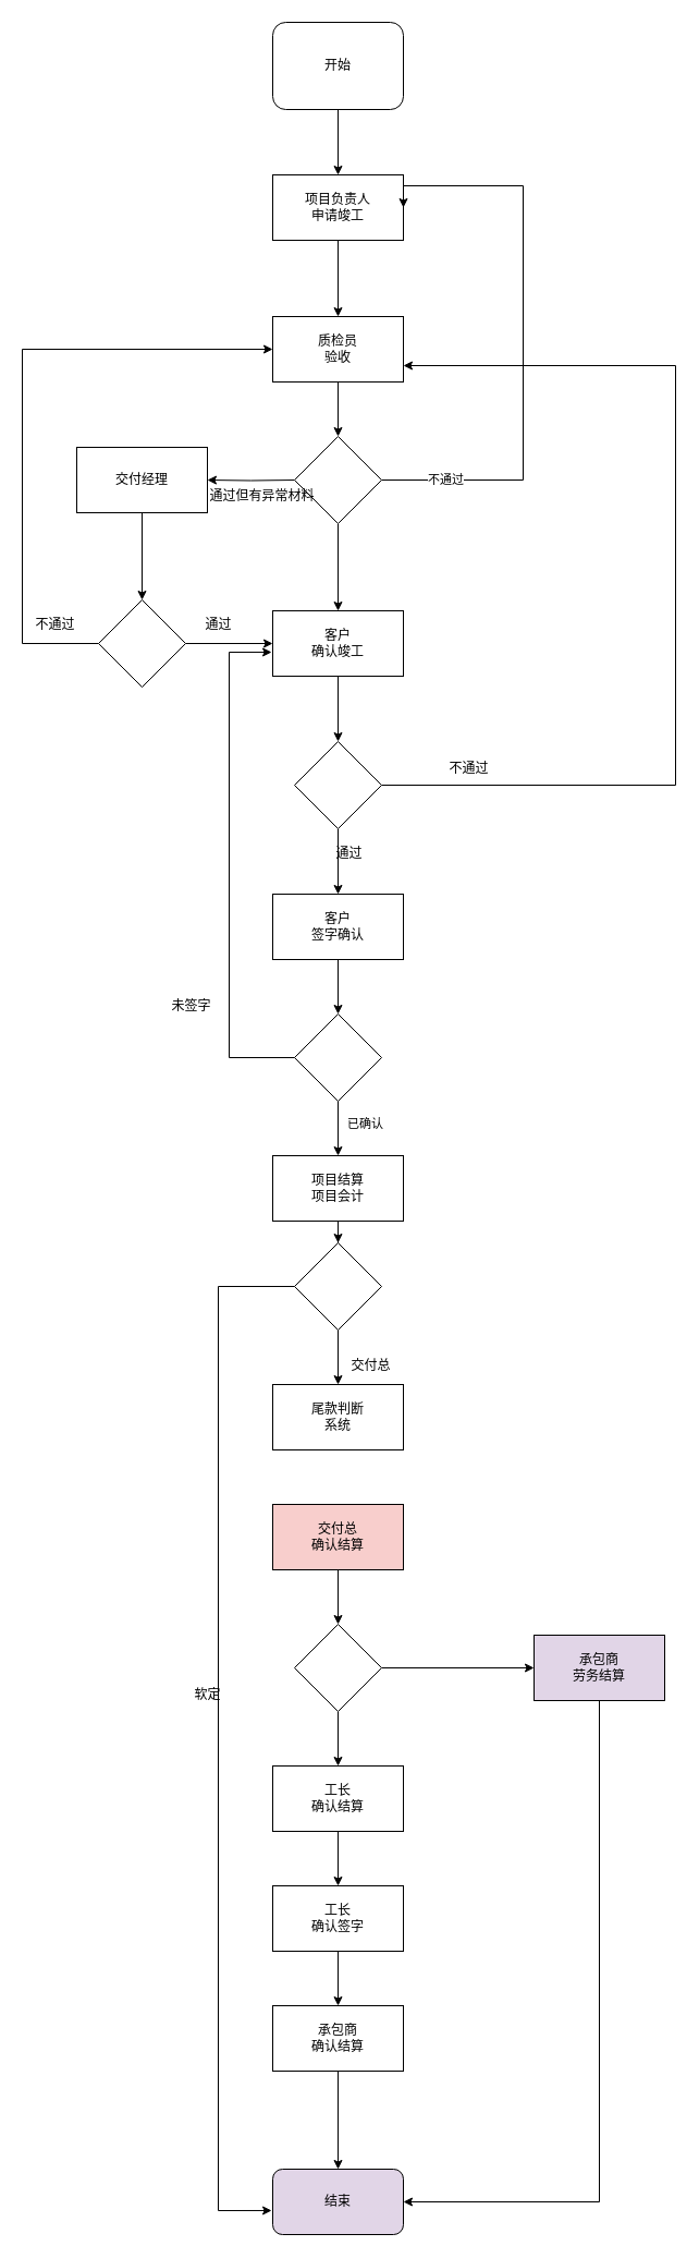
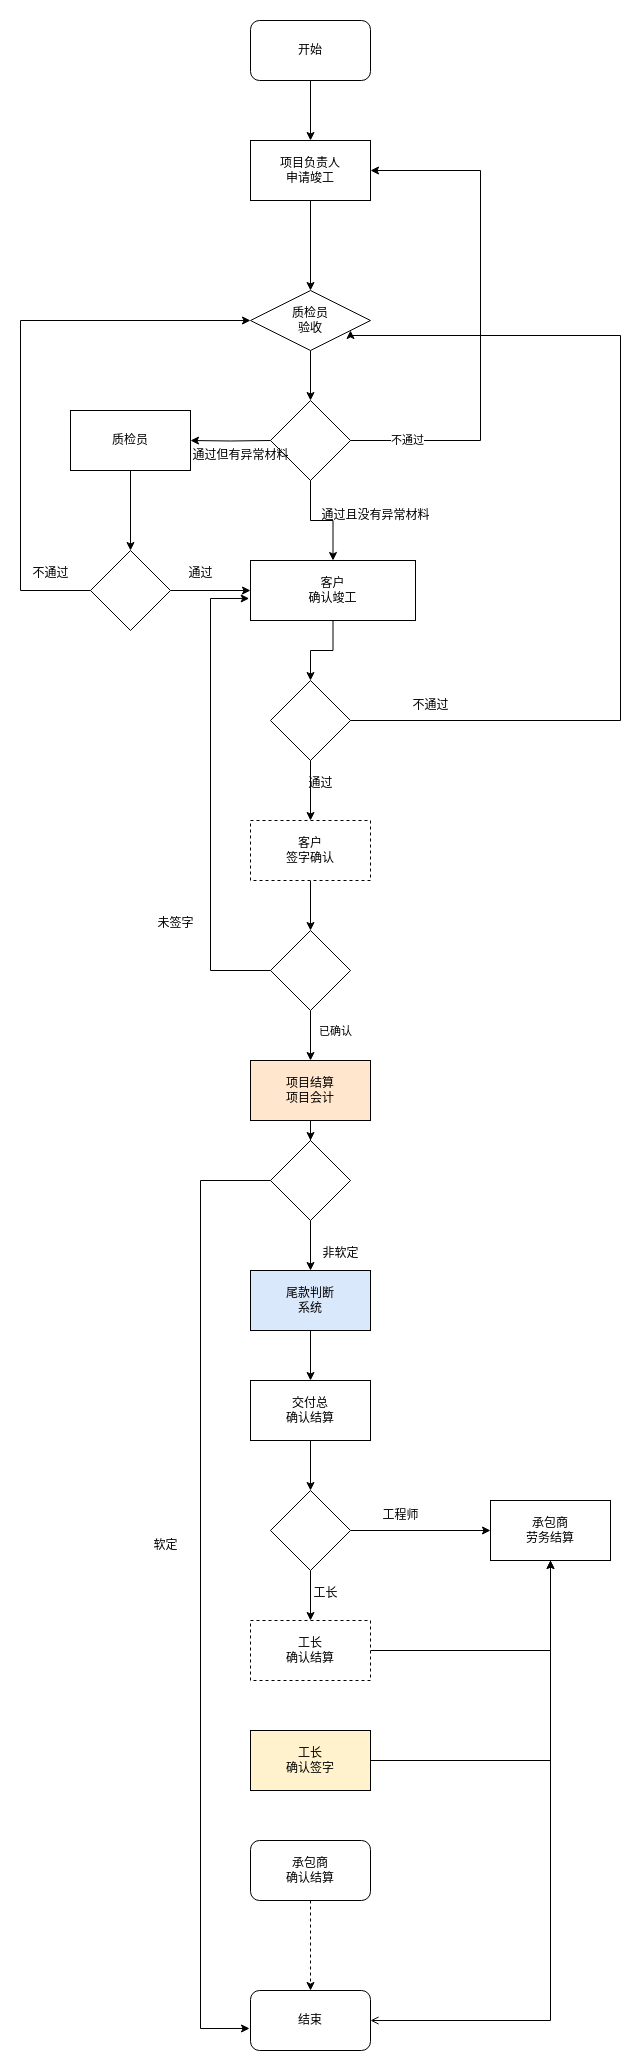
  <mxCell id="0" />
  <mxCell id="1" parent="0" />
  <mxCell id="2" value="" style="edgeStyle=orthogonalEdgeStyle;rounded=0;orthogonalLoop=1;jettySize=auto;html=1;" edge="1" parent="1" source="3" target="5"><mxGeometry relative="1" as="geometry" /></mxCell>
- <mxCell id="3" value="开始" style="rounded=1;whiteSpace=wrap;html=1;" vertex="1" parent="1"><mxGeometry x="250" y="20" width="120" height="80" as="geometry" /></mxCell>
+ <mxCell id="3" value="开始" style="rounded=1;whiteSpace=wrap;html=1;" vertex="1" parent="1"><mxGeometry x="250" y="20" width="120" height="60" as="geometry" /></mxCell>
  <mxCell id="4" value="" style="edgeStyle=orthogonalEdgeStyle;rounded=0;orthogonalLoop=1;jettySize=auto;html=1;" edge="1" parent="1" source="5" target="7"><mxGeometry relative="1" as="geometry" /></mxCell>
- <mxCell id="5" value="项目负责人&lt;div&gt;申请竣工&lt;/div&gt;" style="rounded=0;whiteSpace=wrap;html=1;" vertex="1" parent="1"><mxGeometry x="250" y="160" width="120" height="60" as="geometry" /></mxCell>
+ <mxCell id="5" value="项目负责人&lt;div&gt;申请竣工&lt;/div&gt;" style="rounded=0;whiteSpace=wrap;html=1;" vertex="1" parent="1"><mxGeometry x="250" y="140" width="120" height="60" as="geometry" /></mxCell>
  <mxCell id="6" value="" style="edgeStyle=orthogonalEdgeStyle;rounded=0;orthogonalLoop=1;jettySize=auto;html=1;" edge="1" parent="1" source="7" target="12"><mxGeometry relative="1" as="geometry" /></mxCell>
- <mxCell id="7" value="质检员&lt;div&gt;验收&lt;/div&gt;" style="rounded=0;whiteSpace=wrap;html=1;" vertex="1" parent="1"><mxGeometry x="250" y="290" width="120" height="60" as="geometry" /></mxCell>
+ <mxCell id="7" value="质检员&lt;div&gt;验收&lt;/div&gt;" style="rhombus;whiteSpace=wrap;html=1;" vertex="1" parent="1"><mxGeometry x="250" y="290" width="120" height="60" as="geometry" /></mxCell>
  <mxCell id="8" value="" style="edgeStyle=orthogonalEdgeStyle;rounded=0;orthogonalLoop=1;jettySize=auto;html=1;entryX=1;entryY=0.5;entryDx=0;entryDy=0;" edge="1" parent="1" target="14"><mxGeometry relative="1" as="geometry"><mxPoint x="270" y="440" as="sourcePoint" /><mxPoint x="170" y="520" as="targetPoint" /><Array as="points" /></mxGeometry></mxCell>
  <mxCell id="9" style="edgeStyle=orthogonalEdgeStyle;rounded=0;orthogonalLoop=1;jettySize=auto;html=1;entryX=1;entryY=0.5;entryDx=0;entryDy=0;" edge="1" parent="1" source="12" target="5"><mxGeometry relative="1" as="geometry"><Array as="points"><mxPoint x="480" y="440" /><mxPoint x="480" y="170" /></Array></mxGeometry></mxCell>
  <mxCell id="10" value="不通过" style="edgeLabel;html=1;align=center;verticalAlign=middle;resizable=0;points=[];" vertex="1" connectable="0" parent="9"><mxGeometry x="-0.78" y="1" relative="1" as="geometry"><mxPoint as="offset" /></mxGeometry></mxCell>
  <mxCell id="11" value="" style="edgeStyle=orthogonalEdgeStyle;rounded=0;orthogonalLoop=1;jettySize=auto;html=1;" edge="1" parent="1" source="12" target="16"><mxGeometry relative="1" as="geometry" /></mxCell>
  <mxCell id="12" value="" style="rhombus;whiteSpace=wrap;html=1;" vertex="1" parent="1"><mxGeometry x="270" y="400" width="80" height="80" as="geometry" /></mxCell>
  <mxCell id="13" value="" style="edgeStyle=orthogonalEdgeStyle;rounded=0;orthogonalLoop=1;jettySize=auto;html=1;" edge="1" parent="1" source="14" target="19"><mxGeometry relative="1" as="geometry" /></mxCell>
- <mxCell id="14" value="交付经理" style="rounded=0;whiteSpace=wrap;html=1;" vertex="1" parent="1"><mxGeometry x="70" y="410" width="120" height="60" as="geometry" /></mxCell>
+ <mxCell id="14" value="质检员" style="rounded=0;whiteSpace=wrap;html=1;" vertex="1" parent="1"><mxGeometry x="70" y="410" width="120" height="60" as="geometry" /></mxCell>
  <mxCell id="15" value="" style="edgeStyle=orthogonalEdgeStyle;rounded=0;orthogonalLoop=1;jettySize=auto;html=1;" edge="1" parent="1" source="16" target="22"><mxGeometry relative="1" as="geometry" /></mxCell>
- <mxCell id="16" value="客户&lt;div&gt;确认竣工&lt;/div&gt;" style="rounded=0;whiteSpace=wrap;html=1;" vertex="1" parent="1"><mxGeometry x="250" y="560" width="120" height="60" as="geometry" /></mxCell>
+ <mxCell id="16" value="客户&lt;div&gt;确认竣工&lt;/div&gt;" style="rounded=0;whiteSpace=wrap;html=1;" vertex="1" parent="1"><mxGeometry x="250" y="560" width="165" height="60" as="geometry" /></mxCell>
  <mxCell id="17" value="" style="edgeStyle=orthogonalEdgeStyle;rounded=0;orthogonalLoop=1;jettySize=auto;html=1;" edge="1" parent="1" source="19" target="16"><mxGeometry relative="1" as="geometry" /></mxCell>
  <mxCell id="18" style="edgeStyle=orthogonalEdgeStyle;rounded=0;orthogonalLoop=1;jettySize=auto;html=1;entryX=0;entryY=0.5;entryDx=0;entryDy=0;" edge="1" parent="1" source="19" target="7"><mxGeometry relative="1" as="geometry"><Array as="points"><mxPoint x="20" y="590" /><mxPoint x="20" y="320" /></Array></mxGeometry></mxCell>
  <mxCell id="19" value="" style="rhombus;whiteSpace=wrap;html=1;" vertex="1" parent="1"><mxGeometry x="90" y="550" width="80" height="80" as="geometry" /></mxCell>
  <mxCell id="20" style="edgeStyle=orthogonalEdgeStyle;rounded=0;orthogonalLoop=1;jettySize=auto;html=1;entryX=1;entryY=0.75;entryDx=0;entryDy=0;" edge="1" parent="1" source="22" target="7"><mxGeometry relative="1" as="geometry"><Array as="points"><mxPoint x="620" y="720" /><mxPoint x="620" y="335" /></Array></mxGeometry></mxCell>
  <mxCell id="21" value="" style="edgeStyle=orthogonalEdgeStyle;rounded=0;orthogonalLoop=1;jettySize=auto;html=1;" edge="1" parent="1" source="22" target="24"><mxGeometry relative="1" as="geometry" /></mxCell>
  <mxCell id="22" value="" style="rhombus;whiteSpace=wrap;html=1;" vertex="1" parent="1"><mxGeometry x="270" y="680" width="80" height="80" as="geometry" /></mxCell>
  <mxCell id="23" value="" style="edgeStyle=orthogonalEdgeStyle;rounded=0;orthogonalLoop=1;jettySize=auto;html=1;" edge="1" parent="1" source="24" target="27"><mxGeometry relative="1" as="geometry" /></mxCell>
- <mxCell id="24" value="客户&lt;div&gt;签字确认&lt;/div&gt;" style="rounded=0;whiteSpace=wrap;html=1;" vertex="1" parent="1"><mxGeometry x="250" y="820" width="120" height="60" as="geometry" /></mxCell>
+ <mxCell id="24" value="客户&lt;div&gt;签字确认&lt;/div&gt;" style="rounded=0;whiteSpace=wrap;html=1;dashed=1;" vertex="1" parent="1"><mxGeometry x="250" y="820" width="120" height="60" as="geometry" /></mxCell>
  <mxCell id="25" value="" style="edgeStyle=orthogonalEdgeStyle;rounded=0;orthogonalLoop=1;jettySize=auto;html=1;" edge="1" parent="1" source="27" target="30"><mxGeometry relative="1" as="geometry" /></mxCell>
  <mxCell id="26" value="已确认" style="edgeLabel;html=1;align=center;verticalAlign=middle;resizable=0;points=[];" vertex="1" connectable="0" parent="25"><mxGeometry x="-0.32" y="5" relative="1" as="geometry"><mxPoint x="19" y="3" as="offset" /></mxGeometry></mxCell>
  <mxCell id="27" value="" style="rhombus;whiteSpace=wrap;html=1;" vertex="1" parent="1"><mxGeometry x="270" y="930" width="80" height="80" as="geometry" /></mxCell>
  <mxCell id="28" style="edgeStyle=orthogonalEdgeStyle;rounded=0;orthogonalLoop=1;jettySize=auto;html=1;entryX=-0.008;entryY=0.633;entryDx=0;entryDy=0;entryPerimeter=0;" edge="1" parent="1" source="27" target="16"><mxGeometry relative="1" as="geometry"><Array as="points"><mxPoint x="210" y="970" /><mxPoint x="210" y="598" /></Array></mxGeometry></mxCell>
  <mxCell id="29" value="" style="edgeStyle=orthogonalEdgeStyle;rounded=0;orthogonalLoop=1;jettySize=auto;html=1;" edge="1" parent="1" source="30" target="34"><mxGeometry relative="1" as="geometry" /></mxCell>
- <mxCell id="30" value="项目结算&lt;br&gt;项目会计" style="rounded=0;whiteSpace=wrap;html=1;" vertex="1" parent="1"><mxGeometry x="250" y="1060" width="120" height="60" as="geometry" /></mxCell>
- <mxCell id="32" value="尾款判断&lt;br&gt;系统" style="rounded=0;whiteSpace=wrap;html=1;" vertex="1" parent="1"><mxGeometry x="250" y="1270" width="120" height="60" as="geometry" /></mxCell>
+ <mxCell id="30" value="项目结算&lt;br&gt;项目会计" style="rounded=0;whiteSpace=wrap;html=1;fillColor=#ffe6cc;" vertex="1" parent="1"><mxGeometry x="250" y="1060" width="120" height="60" as="geometry" /></mxCell>
+ <mxCell id="31" value="" style="edgeStyle=orthogonalEdgeStyle;rounded=0;orthogonalLoop=1;jettySize=auto;html=1;" edge="1" parent="1" source="32" target="36"><mxGeometry relative="1" as="geometry" /></mxCell>
+ <mxCell id="32" value="尾款判断&lt;br&gt;系统" style="rounded=0;whiteSpace=wrap;html=1;fillColor=#dae8fc;" vertex="1" parent="1"><mxGeometry x="250" y="1270" width="120" height="60" as="geometry" /></mxCell>
  <mxCell id="33" value="" style="edgeStyle=orthogonalEdgeStyle;rounded=0;orthogonalLoop=1;jettySize=auto;html=1;" edge="1" parent="1" source="34" target="32"><mxGeometry relative="1" as="geometry" /></mxCell>
  <mxCell id="34" value="" style="rhombus;whiteSpace=wrap;html=1;" vertex="1" parent="1"><mxGeometry x="270" y="1140" width="80" height="80" as="geometry" /></mxCell>
  <mxCell id="35" value="" style="edgeStyle=orthogonalEdgeStyle;rounded=0;orthogonalLoop=1;jettySize=auto;html=1;" edge="1" parent="1" source="36" target="41"><mxGeometry relative="1" as="geometry" /></mxCell>
- <mxCell id="36" value="交付总&lt;br&gt;确认结算" style="rounded=0;whiteSpace=wrap;html=1;fillColor=#f8cecc;" vertex="1" parent="1"><mxGeometry x="250" y="1380" width="120" height="60" as="geometry" /></mxCell>
- <mxCell id="37" style="edgeStyle=orthogonalEdgeStyle;rounded=0;orthogonalLoop=1;jettySize=auto;html=1;entryX=1;entryY=0.5;entryDx=0;entryDy=0;" edge="1" parent="1" source="38" target="48"><mxGeometry relative="1" as="geometry"><Array as="points"><mxPoint x="550" y="2020" /></Array></mxGeometry></mxCell>
- <mxCell id="38" value="承包商&lt;br&gt;劳务结算" style="rounded=0;whiteSpace=wrap;html=1;fillColor=#e1d5e7;" vertex="1" parent="1"><mxGeometry x="490" y="1500" width="120" height="60" as="geometry" /></mxCell>
+ <mxCell id="36" value="交付总&lt;br&gt;确认结算" style="rounded=0;whiteSpace=wrap;html=1;" vertex="1" parent="1"><mxGeometry x="250" y="1380" width="120" height="60" as="geometry" /></mxCell>
+ <mxCell id="37" style="edgeStyle=orthogonalEdgeStyle;rounded=0;orthogonalLoop=1;jettySize=auto;html=1;entryX=1;entryY=0.5;entryDx=0;entryDy=0;endArrow=open;" edge="1" parent="1" source="38" target="48"><mxGeometry relative="1" as="geometry"><Array as="points"><mxPoint x="550" y="2020" /></Array></mxGeometry></mxCell>
+ <mxCell id="38" value="承包商&lt;br&gt;劳务结算" style="rounded=0;whiteSpace=wrap;html=1;" vertex="1" parent="1"><mxGeometry x="490" y="1500" width="120" height="60" as="geometry" /></mxCell>
  <mxCell id="39" value="" style="edgeStyle=orthogonalEdgeStyle;rounded=0;orthogonalLoop=1;jettySize=auto;html=1;" edge="1" parent="1" source="41" target="38"><mxGeometry relative="1" as="geometry" /></mxCell>
  <mxCell id="40" value="" style="edgeStyle=orthogonalEdgeStyle;rounded=0;orthogonalLoop=1;jettySize=auto;html=1;" edge="1" parent="1" source="41" target="43"><mxGeometry relative="1" as="geometry" /></mxCell>
  <mxCell id="41" value="" style="rhombus;whiteSpace=wrap;html=1;" vertex="1" parent="1"><mxGeometry x="270" y="1490" width="80" height="80" as="geometry" /></mxCell>
- <mxCell id="42" value="" style="edgeStyle=orthogonalEdgeStyle;rounded=0;orthogonalLoop=1;jettySize=auto;html=1;" edge="1" parent="1" source="43" target="45"><mxGeometry relative="1" as="geometry" /></mxCell>
- <mxCell id="43" value="工长&lt;br&gt;确认结算" style="rounded=0;whiteSpace=wrap;html=1;" vertex="1" parent="1"><mxGeometry x="250" y="1620" width="120" height="60" as="geometry" /></mxCell>
- <mxCell id="44" value="" style="edgeStyle=orthogonalEdgeStyle;rounded=0;orthogonalLoop=1;jettySize=auto;html=1;" edge="1" parent="1" source="45" target="47"><mxGeometry relative="1" as="geometry" /></mxCell>
- <mxCell id="45" value="工长&lt;br&gt;确认签字" style="rounded=0;whiteSpace=wrap;html=1;" vertex="1" parent="1"><mxGeometry x="250" y="1730" width="120" height="60" as="geometry" /></mxCell>
- <mxCell id="46" value="" style="edgeStyle=orthogonalEdgeStyle;rounded=0;orthogonalLoop=1;jettySize=auto;html=1;" edge="1" parent="1" source="47" target="48"><mxGeometry relative="1" as="geometry" /></mxCell>
- <mxCell id="47" value="承包商&lt;div&gt;确认结算&lt;/div&gt;" style="rounded=0;whiteSpace=wrap;html=1;" vertex="1" parent="1"><mxGeometry x="250" y="1840" width="120" height="60" as="geometry" /></mxCell>
- <mxCell id="48" value="结束" style="rounded=1;whiteSpace=wrap;html=1;fillColor=#e1d5e7;" vertex="1" parent="1"><mxGeometry x="250" y="1990" width="120" height="60" as="geometry" /></mxCell>
+ <mxCell id="42" value="" style="edgeStyle=orthogonalEdgeStyle;rounded=0;orthogonalLoop=1;jettySize=auto;html=1;" edge="1" parent="1" source="43" target="38"><mxGeometry relative="1" as="geometry" /></mxCell>
+ <mxCell id="43" value="工长&lt;br&gt;确认结算" style="rounded=0;whiteSpace=wrap;html=1;dashed=1;" vertex="1" parent="1"><mxGeometry x="250" y="1620" width="120" height="60" as="geometry" /></mxCell>
+ <mxCell id="44" value="" style="edgeStyle=orthogonalEdgeStyle;rounded=0;orthogonalLoop=1;jettySize=auto;html=1;" edge="1" parent="1" source="45" target="38"><mxGeometry relative="1" as="geometry" /></mxCell>
+ <mxCell id="45" value="工长&lt;br&gt;确认签字" style="rounded=0;whiteSpace=wrap;html=1;fillColor=#fff2cc;" vertex="1" parent="1"><mxGeometry x="250" y="1730" width="120" height="60" as="geometry" /></mxCell>
+ <mxCell id="46" value="" style="edgeStyle=orthogonalEdgeStyle;rounded=0;orthogonalLoop=1;jettySize=auto;html=1;dashed=1;" edge="1" parent="1" source="47" target="48"><mxGeometry relative="1" as="geometry" /></mxCell>
+ <mxCell id="47" value="承包商&lt;div&gt;确认结算&lt;/div&gt;" style="whiteSpace=wrap;html=1;rounded=1;" vertex="1" parent="1"><mxGeometry x="250" y="1840" width="120" height="60" as="geometry" /></mxCell>
+ <mxCell id="48" value="结束" style="rounded=1;whiteSpace=wrap;html=1;" vertex="1" parent="1"><mxGeometry x="250" y="1990" width="120" height="60" as="geometry" /></mxCell>
  <mxCell id="49" style="edgeStyle=orthogonalEdgeStyle;rounded=0;orthogonalLoop=1;jettySize=auto;html=1;entryX=-0.008;entryY=0.633;entryDx=0;entryDy=0;entryPerimeter=0;exitX=0;exitY=0.5;exitDx=0;exitDy=0;" edge="1" parent="1" source="34" target="48"><mxGeometry relative="1" as="geometry"><Array as="points"><mxPoint x="200" y="1180" /><mxPoint x="200" y="2028" /></Array></mxGeometry></mxCell>
- <mxCell id="50" value="软定" style="text;html=1;align=center;verticalAlign=middle;resizable=0;points=[];autosize=1;strokeColor=none;fillColor=none;" vertex="1" parent="1"><mxGeometry x="165" y="1540" width="50" height="30" as="geometry" /></mxCell>
- <mxCell id="51" value="交付总" style="text;html=1;align=center;verticalAlign=middle;resizable=0;points=[];autosize=1;strokeColor=none;fillColor=none;" vertex="1" parent="1"><mxGeometry x="310" y="1238" width="60" height="30" as="geometry" /></mxCell>
+ <mxCell id="50" value="软定" style="text;html=1;align=center;verticalAlign=middle;resizable=0;points=[];autosize=1;strokeColor=none;fillColor=none;" vertex="1" parent="1"><mxGeometry x="140" y="1530" width="50" height="30" as="geometry" /></mxCell>
+ <mxCell id="51" value="非软定" style="text;html=1;align=center;verticalAlign=middle;resizable=0;points=[];autosize=1;strokeColor=none;fillColor=none;" vertex="1" parent="1"><mxGeometry x="310" y="1238" width="60" height="30" as="geometry" /></mxCell>
+ <mxCell id="52" value="工程师" style="text;html=1;align=center;verticalAlign=middle;resizable=0;points=[];autosize=1;strokeColor=none;fillColor=none;" vertex="1" parent="1"><mxGeometry x="370" y="1500" width="60" height="30" as="geometry" /></mxCell>
+ <mxCell id="53" value="工长" style="text;html=1;align=center;verticalAlign=middle;resizable=0;points=[];autosize=1;strokeColor=none;fillColor=none;" vertex="1" parent="1"><mxGeometry x="300" y="1578" width="50" height="30" as="geometry" /></mxCell>
  <mxCell id="54" value="通过但有异常材料" style="text;html=1;align=center;verticalAlign=middle;resizable=0;points=[];autosize=1;strokeColor=none;fillColor=none;" vertex="1" parent="1"><mxGeometry x="180" y="440" width="120" height="30" as="geometry" /></mxCell>
+ <mxCell id="55" value="通过且没有异常材料" style="text;html=1;align=center;verticalAlign=middle;resizable=0;points=[];autosize=1;strokeColor=none;fillColor=none;" vertex="1" parent="1"><mxGeometry x="310" y="500" width="130" height="30" as="geometry" /></mxCell>
  <mxCell id="56" value="通过" style="text;html=1;align=center;verticalAlign=middle;resizable=0;points=[];autosize=1;strokeColor=none;fillColor=none;" vertex="1" parent="1"><mxGeometry x="175" y="558" width="50" height="30" as="geometry" /></mxCell>
  <mxCell id="57" value="不通过" style="text;html=1;align=center;verticalAlign=middle;resizable=0;points=[];autosize=1;strokeColor=none;fillColor=none;" vertex="1" parent="1"><mxGeometry x="20" y="558" width="60" height="30" as="geometry" /></mxCell>
  <mxCell id="58" value="不通过" style="text;html=1;align=center;verticalAlign=middle;resizable=0;points=[];autosize=1;strokeColor=none;fillColor=none;" vertex="1" parent="1"><mxGeometry x="400" y="690" width="60" height="30" as="geometry" /></mxCell>
  <mxCell id="59" value="通过" style="text;html=1;align=center;verticalAlign=middle;resizable=0;points=[];autosize=1;strokeColor=none;fillColor=none;" vertex="1" parent="1"><mxGeometry x="295" y="768" width="50" height="30" as="geometry" /></mxCell>
  <mxCell id="60" value="未签字" style="text;html=1;align=center;verticalAlign=middle;resizable=0;points=[];autosize=1;strokeColor=none;fillColor=none;" vertex="1" parent="1"><mxGeometry x="145" y="908" width="60" height="30" as="geometry" /></mxCell>
